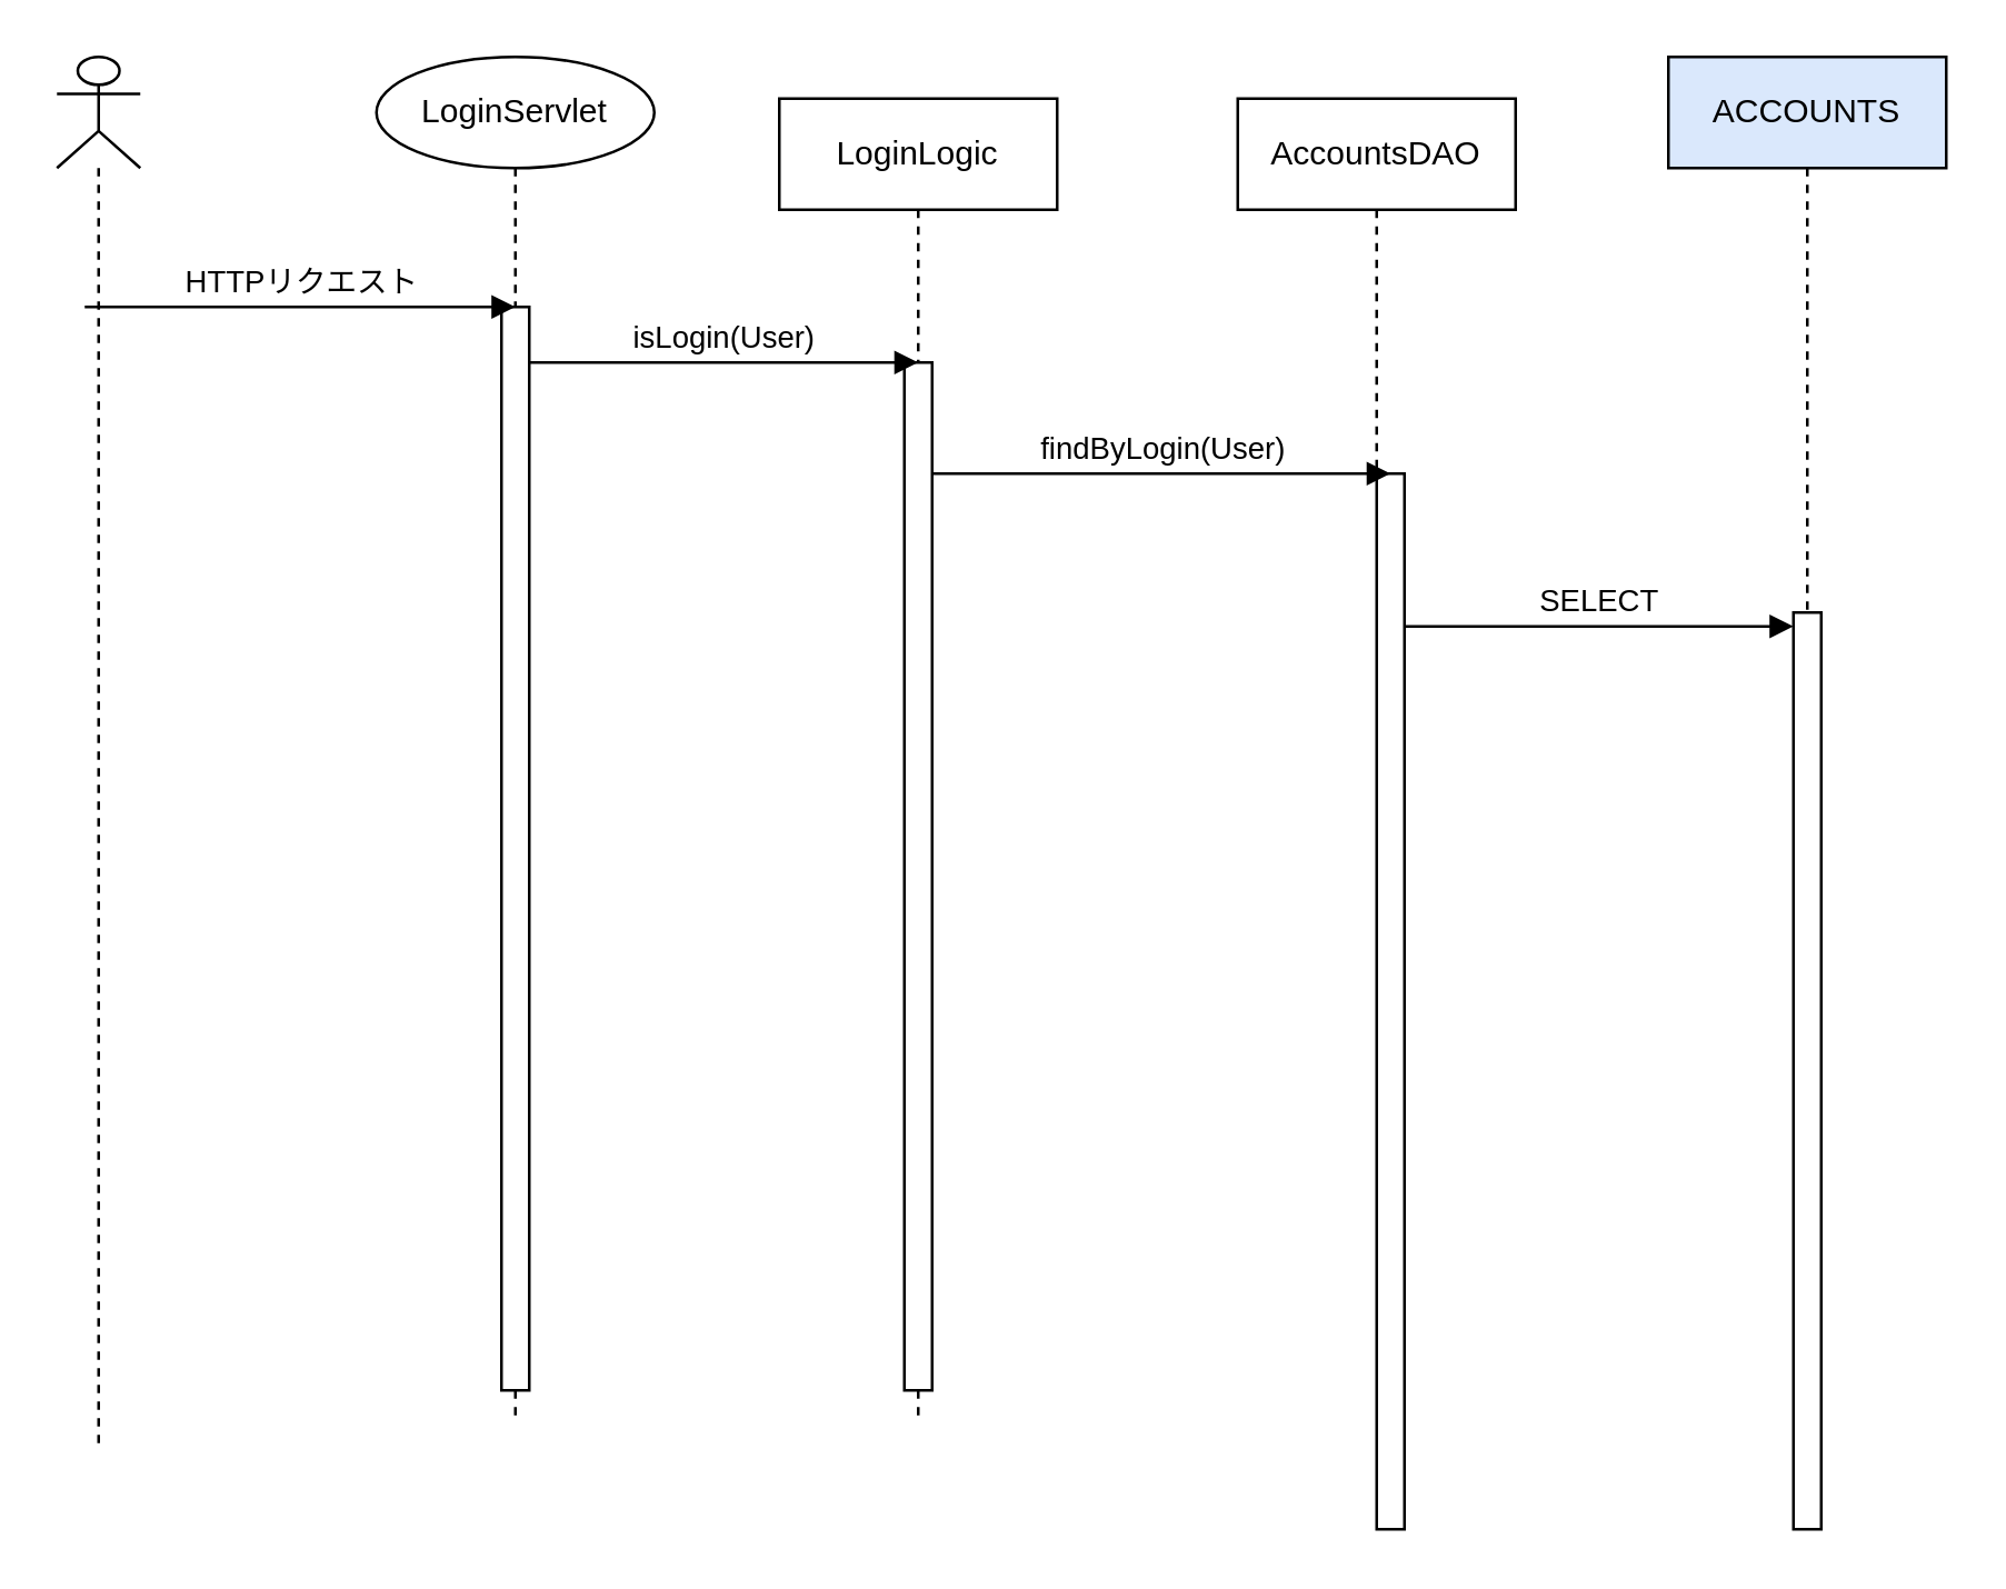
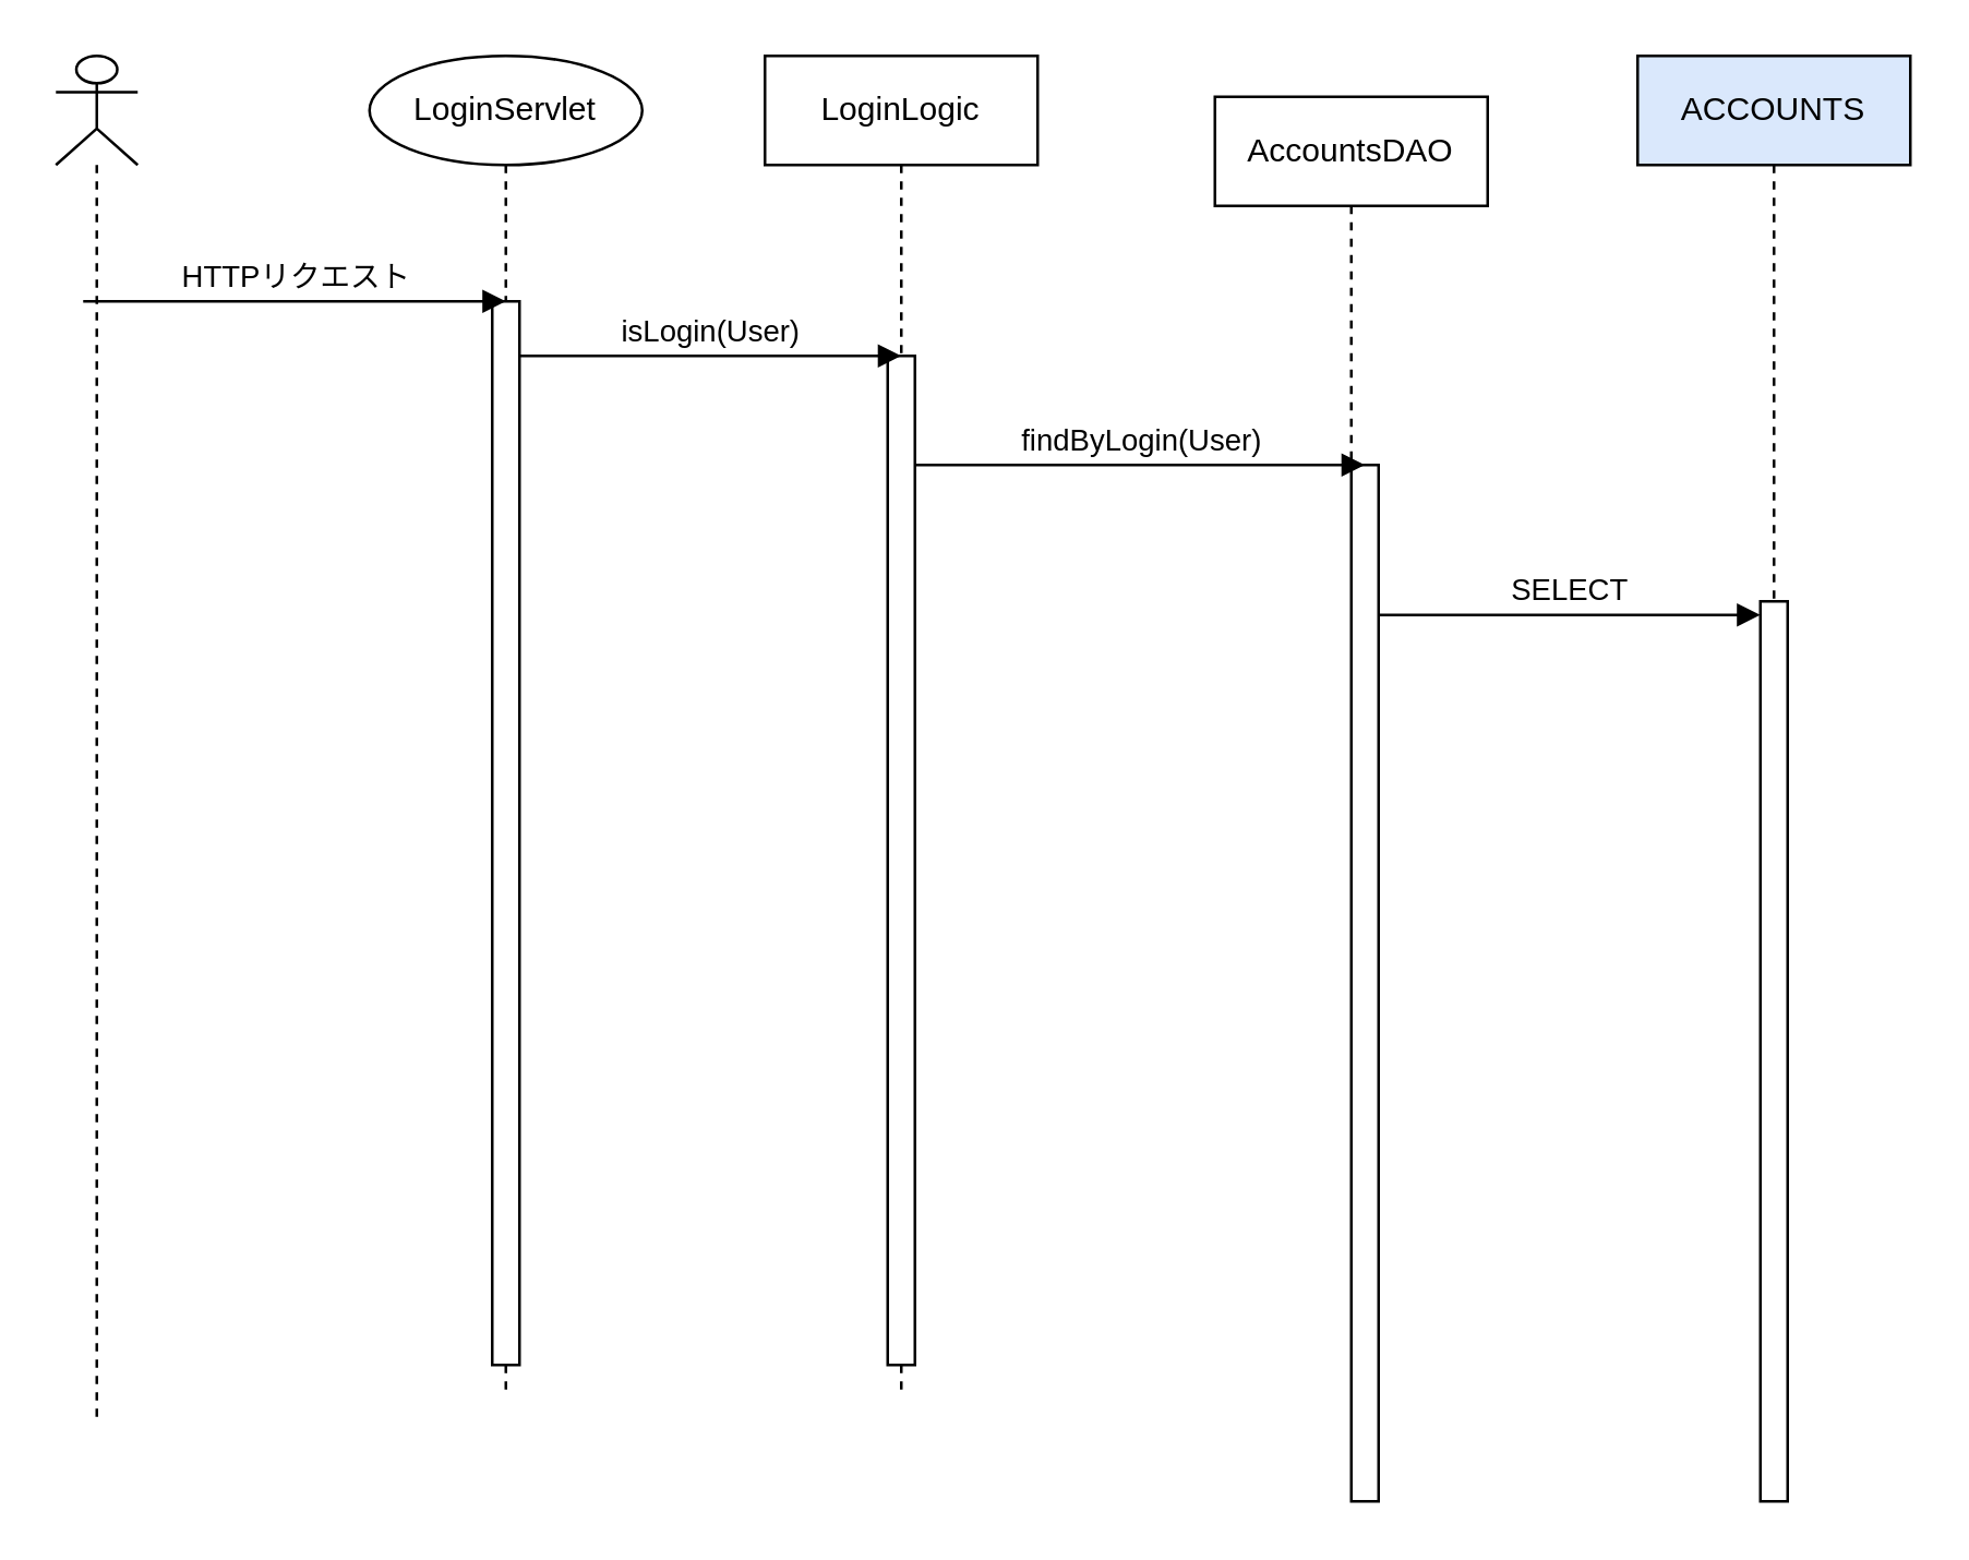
  <mxCell id="0" />
  <mxCell id="1" parent="0" />
  <mxCell id="2" value="" style="shape=umlLifeline;perimeter=lifelinePerimeter;whiteSpace=wrap;html=1;container=1;dropTarget=0;collapsible=0;recursiveResize=0;outlineConnect=0;portConstraint=eastwest;newEdgeStyle={&quot;curved&quot;:0,&quot;rounded&quot;:0};participant=umlActor;" vertex="1" parent="1"><mxGeometry x="20" y="20" width="30" height="500" as="geometry" /></mxCell>
  <mxCell id="3" style="rounded=0;orthogonalLoop=1;jettySize=auto;html=1;endArrow=none;endFill=0;dashed=1;" edge="1" parent="1" source="6"><mxGeometry relative="1" as="geometry"><mxPoint x="185" y="510" as="targetPoint" /></mxGeometry></mxCell>
  <mxCell id="4" value="LoginServlet" style="ellipse;html=1;whiteSpace=wrap;" vertex="1" parent="1"><mxGeometry x="135" y="20" width="100" height="40" as="geometry" /></mxCell>
  <mxCell id="5" value="" style="rounded=0;orthogonalLoop=1;jettySize=auto;html=1;endArrow=none;endFill=0;dashed=1;" edge="1" parent="1" source="4" target="6"><mxGeometry relative="1" as="geometry"><mxPoint x="185" y="510" as="targetPoint" /><mxPoint x="190" y="60" as="sourcePoint" /></mxGeometry></mxCell>
  <mxCell id="6" value="" style="html=1;points=[[0,0,0,0,5],[0,1,0,0,-5],[1,0,0,0,5],[1,1,0,0,-5]];perimeter=orthogonalPerimeter;outlineConnect=0;targetShapes=umlLifeline;portConstraint=eastwest;newEdgeStyle={&quot;curved&quot;:0,&quot;rounded&quot;:0};" vertex="1" parent="1"><mxGeometry x="180" y="110" width="10" height="390" as="geometry" /></mxCell>
  <mxCell id="7" value="HTTPリクエスト" style="html=1;verticalAlign=bottom;endArrow=block;curved=0;rounded=0;" edge="1" parent="1"><mxGeometry width="80" relative="1" as="geometry"><mxPoint x="30" y="110" as="sourcePoint" /><mxPoint x="185" y="110" as="targetPoint" /></mxGeometry></mxCell>
  <mxCell id="8" style="rounded=0;orthogonalLoop=1;jettySize=auto;html=1;endArrow=none;endFill=0;dashed=1;" edge="1" parent="1" source="11"><mxGeometry relative="1" as="geometry"><mxPoint x="330" y="510" as="targetPoint" /></mxGeometry></mxCell>
- <mxCell id="9" value="LoginLogic" style="html=1;whiteSpace=wrap;" vertex="1" parent="1"><mxGeometry x="280" y="35" width="100" height="40" as="geometry" /></mxCell>
+ <mxCell id="9" value="LoginLogic" style="html=1;whiteSpace=wrap;" vertex="1" parent="1"><mxGeometry x="280" y="20" width="100" height="40" as="geometry" /></mxCell>
  <mxCell id="10" value="" style="rounded=0;orthogonalLoop=1;jettySize=auto;html=1;endArrow=none;endFill=0;dashed=1;" edge="1" parent="1" source="9" target="11"><mxGeometry relative="1" as="geometry"><mxPoint x="330" y="510" as="targetPoint" /><mxPoint x="335" y="60" as="sourcePoint" /></mxGeometry></mxCell>
  <mxCell id="11" value="" style="html=1;points=[[0,0,0,0,5],[0,1,0,0,-5],[1,0,0,0,5],[1,1,0,0,-5]];perimeter=orthogonalPerimeter;outlineConnect=0;targetShapes=umlLifeline;portConstraint=eastwest;newEdgeStyle={&quot;curved&quot;:0,&quot;rounded&quot;:0};" vertex="1" parent="1"><mxGeometry x="325" y="130" width="10" height="370" as="geometry" /></mxCell>
  <mxCell id="12" value="isLogin(User)" style="html=1;verticalAlign=bottom;endArrow=block;rounded=0;" edge="1" parent="1"><mxGeometry width="80" relative="1" as="geometry"><mxPoint x="190" y="130" as="sourcePoint" /><mxPoint x="330" y="130" as="targetPoint" /><Array as="points"><mxPoint x="290" y="130" /></Array></mxGeometry></mxCell>
  <mxCell id="13" style="rounded=0;orthogonalLoop=1;jettySize=auto;html=1;endArrow=none;endFill=0;dashed=1;" edge="1" parent="1" source="16"><mxGeometry relative="1" as="geometry"><mxPoint x="500" y="510" as="targetPoint" /></mxGeometry></mxCell>
  <mxCell id="14" value="AccountsDAO" style="html=1;whiteSpace=wrap;" vertex="1" parent="1"><mxGeometry x="445" y="35" width="100" height="40" as="geometry" /></mxCell>
  <mxCell id="15" value="" style="rounded=0;orthogonalLoop=1;jettySize=auto;html=1;endArrow=none;endFill=0;dashed=1;" edge="1" parent="1" source="14" target="16"><mxGeometry relative="1" as="geometry"><mxPoint x="500" y="510" as="targetPoint" /><mxPoint x="505" y="60" as="sourcePoint" /></mxGeometry></mxCell>
  <mxCell id="16" value="" style="html=1;points=[[0,0,0,0,5],[0,1,0,0,-5],[1,0,0,0,5],[1,1,0,0,-5]];perimeter=orthogonalPerimeter;outlineConnect=0;targetShapes=umlLifeline;portConstraint=eastwest;newEdgeStyle={&quot;curved&quot;:0,&quot;rounded&quot;:0};" vertex="1" parent="1"><mxGeometry x="495" y="170" width="10" height="380" as="geometry" /></mxCell>
  <mxCell id="17" value="findByLogin(User)" style="html=1;verticalAlign=bottom;endArrow=block;curved=0;rounded=0;" edge="1" parent="1" source="11"><mxGeometry width="80" relative="1" as="geometry"><mxPoint x="400" y="260" as="sourcePoint" /><mxPoint x="500" y="170" as="targetPoint" /><Array as="points"><mxPoint x="410" y="170" /></Array></mxGeometry></mxCell>
  <mxCell id="18" style="rounded=0;orthogonalLoop=1;jettySize=auto;html=1;endArrow=none;endFill=0;dashed=1;" edge="1" parent="1" source="21"><mxGeometry relative="1" as="geometry"><mxPoint x="650" y="510" as="targetPoint" /></mxGeometry></mxCell>
  <mxCell id="19" value="ACCOUNTS" style="html=1;whiteSpace=wrap;fillColor=#dae8fc;" vertex="1" parent="1"><mxGeometry x="600" y="20" width="100" height="40" as="geometry" /></mxCell>
  <mxCell id="20" value="" style="rounded=0;orthogonalLoop=1;jettySize=auto;html=1;endArrow=none;endFill=0;dashed=1;" edge="1" parent="1" source="19" target="21"><mxGeometry relative="1" as="geometry"><mxPoint x="650" y="510" as="targetPoint" /><mxPoint x="655" y="60" as="sourcePoint" /></mxGeometry></mxCell>
  <mxCell id="21" value="" style="html=1;points=[[0,0,0,0,5],[0,1,0,0,-5],[1,0,0,0,5],[1,1,0,0,-5]];perimeter=orthogonalPerimeter;outlineConnect=0;targetShapes=umlLifeline;portConstraint=eastwest;newEdgeStyle={&quot;curved&quot;:0,&quot;rounded&quot;:0};" vertex="1" parent="1"><mxGeometry x="645" y="220" width="10" height="330" as="geometry" /></mxCell>
  <mxCell id="22" value="SELECT" style="html=1;verticalAlign=bottom;endArrow=block;curved=0;rounded=0;entryX=0;entryY=0;entryDx=0;entryDy=5;entryPerimeter=0;" edge="1" parent="1" source="16" target="21"><mxGeometry width="80" relative="1" as="geometry"><mxPoint x="510" y="240" as="sourcePoint" /><mxPoint x="590" y="260" as="targetPoint" /></mxGeometry></mxCell>
